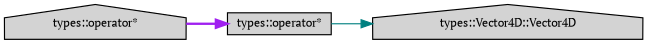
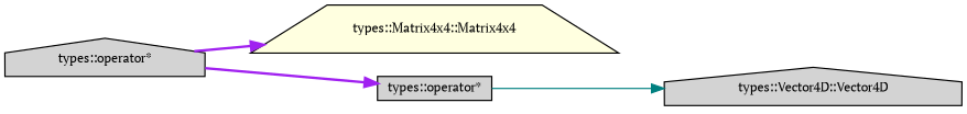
  digraph {
    rankdir=LR
    fontname="PT Serif"
    node [color=black fillcolor=lightgrey fontname="PT Serif" fontsize=10 shape=house style=filled]
    edge [color=purple fontname="PT Serif" fontsize=10 labelfontname=Helvetica labelfontsize=10 style=bold]
    n1 [fontcolor=black height=0.2 label="types::operator*" width=0.4]
+   n2 [fillcolor=lightyellow height=0.2 label="types::Matrix4x4::Matrix4x4" shape=trapezium width=0.4]
    n3 [height=0.2 label="types::operator*" shape=box width=0.4]
    n4 [height=0.2 label="types::Vector4D::Vector4D" width=0.4]
+   n1 -> n2
    n1 -> n3
    n3 -> n4 [color=teal style=solid]
  }
